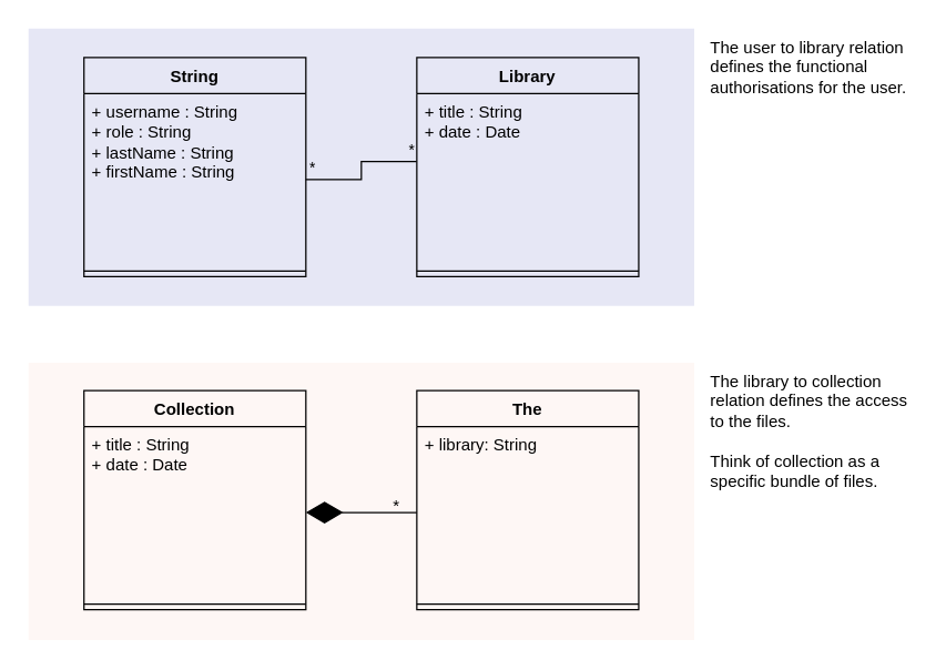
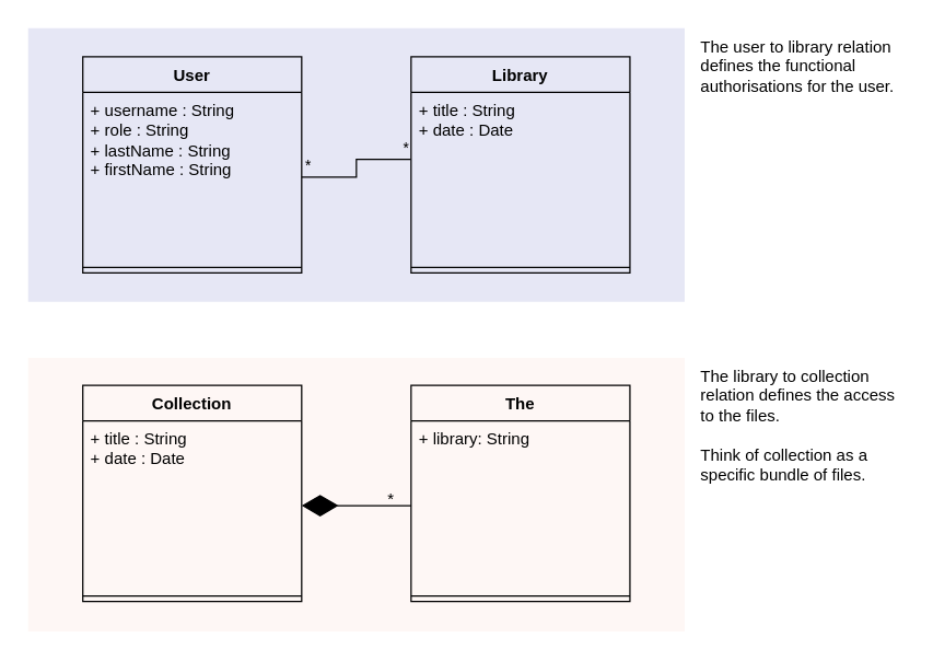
  <mxCell id="0" />
  <mxCell id="1" parent="0" />
  <mxCell id="2" value="" style="verticalLabelPosition=bottom;verticalAlign=top;html=1;shape=mxgraph.basic.rect;fillColor2=none;strokeWidth=1;size=20;indent=5;labelBackgroundColor=none;fontColor=none;noLabel=1;strokeColor=none;fillColor=#E6E7F5;" vertex="1" parent="1"><mxGeometry x="20" y="20" width="480" height="200" as="geometry" /></mxCell>
  <mxCell id="3" value="" style="verticalLabelPosition=bottom;verticalAlign=top;html=1;shape=mxgraph.basic.rect;fillColor2=none;strokeWidth=1;size=20;indent=5;labelBackgroundColor=none;fontColor=none;noLabel=1;strokeColor=none;fillColor=#FEF7F5;" vertex="1" parent="1"><mxGeometry x="20" y="261" width="480" height="200" as="geometry" /></mxCell>
- <mxCell id="4" value="String" style="swimlane;fontStyle=1;align=center;verticalAlign=top;childLayout=stackLayout;horizontal=1;startSize=26;horizontalStack=0;resizeParent=1;resizeParentMax=0;resizeLast=0;collapsible=1;marginBottom=0;whiteSpace=wrap;html=1;fillColor=none;" vertex="1" parent="1"><mxGeometry x="60" y="41" width="160" height="158" as="geometry" /></mxCell>
+ <mxCell id="4" value="User" style="swimlane;fontStyle=1;align=center;verticalAlign=top;childLayout=stackLayout;horizontal=1;startSize=26;horizontalStack=0;resizeParent=1;resizeParentMax=0;resizeLast=0;collapsible=1;marginBottom=0;whiteSpace=wrap;html=1;fillColor=none;" vertex="1" parent="1"><mxGeometry x="60" y="41" width="160" height="158" as="geometry" /></mxCell>
  <mxCell id="5" value="&lt;div&gt;+ username : String&lt;/div&gt;+ role : String&lt;div&gt;+ lastName : String&lt;/div&gt;&lt;div&gt;+ firstName : String&lt;/div&gt;" style="text;strokeColor=none;fillColor=none;align=left;verticalAlign=top;spacingLeft=4;spacingRight=4;overflow=hidden;rotatable=0;points=[[0,0.5],[1,0.5]];portConstraint=eastwest;whiteSpace=wrap;html=1;" vertex="1" parent="4"><mxGeometry y="26" width="160" height="124" as="geometry" /></mxCell>
  <mxCell id="6" value="" style="line;strokeWidth=1;fillColor=none;align=left;verticalAlign=middle;spacingTop=-1;spacingLeft=3;spacingRight=3;rotatable=0;labelPosition=right;points=[];portConstraint=eastwest;strokeColor=inherit;" vertex="1" parent="4"><mxGeometry y="150" width="160" height="8" as="geometry" /></mxCell>
  <mxCell id="7" value="Library" style="swimlane;fontStyle=1;align=center;verticalAlign=top;childLayout=stackLayout;horizontal=1;startSize=26;horizontalStack=0;resizeParent=1;resizeParentMax=0;resizeLast=0;collapsible=1;marginBottom=0;whiteSpace=wrap;html=1;fillColor=none;" vertex="1" parent="1"><mxGeometry x="300" y="41" width="160" height="158" as="geometry" /></mxCell>
  <mxCell id="8" value="&lt;div&gt;+ title : String&lt;/div&gt;+ date : Date&lt;div&gt;&lt;br&gt;&lt;/div&gt;" style="text;strokeColor=none;fillColor=none;align=left;verticalAlign=top;spacingLeft=4;spacingRight=4;overflow=hidden;rotatable=0;points=[[0,0.5],[1,0.5]];portConstraint=eastwest;whiteSpace=wrap;html=1;" vertex="1" parent="7"><mxGeometry y="26" width="160" height="124" as="geometry" /></mxCell>
  <mxCell id="9" value="" style="line;strokeWidth=1;fillColor=none;align=left;verticalAlign=middle;spacingTop=-1;spacingLeft=3;spacingRight=3;rotatable=0;labelPosition=right;points=[];portConstraint=eastwest;strokeColor=inherit;" vertex="1" parent="7"><mxGeometry y="150" width="160" height="8" as="geometry" /></mxCell>
  <mxCell id="10" value="Collection" style="swimlane;fontStyle=1;align=center;verticalAlign=top;childLayout=stackLayout;horizontal=1;startSize=26;horizontalStack=0;resizeParent=1;resizeParentMax=0;resizeLast=0;collapsible=1;marginBottom=0;whiteSpace=wrap;html=1;fillColor=none;" vertex="1" parent="1"><mxGeometry x="60" y="281" width="160" height="158" as="geometry" /></mxCell>
  <mxCell id="11" value="&lt;div&gt;+ title : String&lt;/div&gt;&lt;div&gt;+ date : Date&lt;/div&gt;" style="text;strokeColor=none;fillColor=none;align=left;verticalAlign=top;spacingLeft=4;spacingRight=4;overflow=hidden;rotatable=0;points=[[0,0.5],[1,0.5]];portConstraint=eastwest;whiteSpace=wrap;html=1;" vertex="1" parent="10"><mxGeometry y="26" width="160" height="124" as="geometry" /></mxCell>
  <mxCell id="12" value="" style="line;strokeWidth=1;fillColor=none;align=left;verticalAlign=middle;spacingTop=-1;spacingLeft=3;spacingRight=3;rotatable=0;labelPosition=right;points=[];portConstraint=eastwest;strokeColor=inherit;" vertex="1" parent="10"><mxGeometry y="150" width="160" height="8" as="geometry" /></mxCell>
  <mxCell id="13" value="The" style="swimlane;fontStyle=1;align=center;verticalAlign=top;childLayout=stackLayout;horizontal=1;startSize=26;horizontalStack=0;resizeParent=1;resizeParentMax=0;resizeLast=0;collapsible=1;marginBottom=0;whiteSpace=wrap;html=1;fillColor=none;" vertex="1" parent="1"><mxGeometry x="300" y="281" width="160" height="158" as="geometry" /></mxCell>
  <mxCell id="14" value="&lt;div&gt;+ library: String&lt;/div&gt;" style="text;strokeColor=none;fillColor=none;align=left;verticalAlign=top;spacingLeft=4;spacingRight=4;overflow=hidden;rotatable=0;points=[[0,0.5],[1,0.5]];portConstraint=eastwest;whiteSpace=wrap;html=1;" vertex="1" parent="13"><mxGeometry y="26" width="160" height="124" as="geometry" /></mxCell>
  <mxCell id="15" value="" style="line;strokeWidth=1;fillColor=none;align=left;verticalAlign=middle;spacingTop=-1;spacingLeft=3;spacingRight=3;rotatable=0;labelPosition=right;points=[];portConstraint=eastwest;strokeColor=inherit;" vertex="1" parent="13"><mxGeometry y="150" width="160" height="8" as="geometry" /></mxCell>
  <mxCell id="16" value="" style="endArrow=diamondThin;endFill=1;endSize=24;html=1;rounded=0;entryX=1;entryY=0.5;entryDx=0;entryDy=0;" edge="1" parent="1" source="14" target="11"><mxGeometry width="160" relative="1" as="geometry"><mxPoint x="110" y="221" as="sourcePoint" /><mxPoint x="270" y="221" as="targetPoint" /></mxGeometry></mxCell>
  <mxCell id="17" value="&lt;span style=&quot;font-weight: normal;&quot;&gt;*&lt;/span&gt;" style="text;align=center;fontStyle=1;verticalAlign=middle;spacingLeft=3;spacingRight=3;strokeColor=none;rotatable=0;points=[[0,0.5],[1,0.5]];portConstraint=eastwest;html=1;" vertex="1" parent="1"><mxGeometry x="270" y="361" width="30" height="7" as="geometry" /></mxCell>
  <mxCell id="18" value="" style="endArrow=none;html=1;edgeStyle=orthogonalEdgeStyle;rounded=0;entryX=-0.001;entryY=0.395;entryDx=0;entryDy=0;entryPerimeter=0;labelBackgroundColor=none;fontColor=default;" edge="1" parent="1" source="5" target="8"><mxGeometry relative="1" as="geometry"><mxPoint x="110" y="191" as="sourcePoint" /><mxPoint x="270" y="191" as="targetPoint" /></mxGeometry></mxCell>
  <mxCell id="19" value="*" style="edgeLabel;resizable=0;html=1;align=left;verticalAlign=bottom;labelBackgroundColor=none;" connectable="0" vertex="1" parent="18"><mxGeometry x="-1" relative="1" as="geometry"><mxPoint x="1" as="offset" /></mxGeometry></mxCell>
  <mxCell id="20" value="*" style="edgeLabel;resizable=0;html=1;align=right;verticalAlign=bottom;labelBackgroundColor=none;" connectable="0" vertex="1" parent="18"><mxGeometry x="1" relative="1" as="geometry"><mxPoint x="-1" as="offset" /></mxGeometry></mxCell>
  <mxCell id="21" value="The user to library relation defines the functional authorisations for the user.&amp;nbsp;" style="text;html=1;align=left;verticalAlign=top;whiteSpace=wrap;rounded=0;" vertex="1" parent="1"><mxGeometry x="510" y="20" width="150" height="80" as="geometry" /></mxCell>
  <mxCell id="22" value="The library to collection relation defines the access to the files.&amp;nbsp;&lt;div&gt;&lt;br&gt;&lt;/div&gt;&lt;div&gt;Think of collection as a specific bundle of files.&amp;nbsp;&lt;/div&gt;" style="text;html=1;align=left;verticalAlign=top;whiteSpace=wrap;rounded=0;" vertex="1" parent="1"><mxGeometry x="510" y="261" width="150" height="119" as="geometry" /></mxCell>
